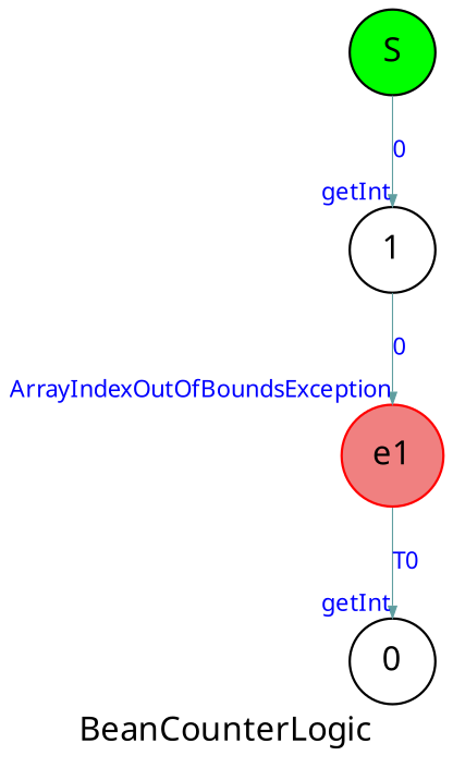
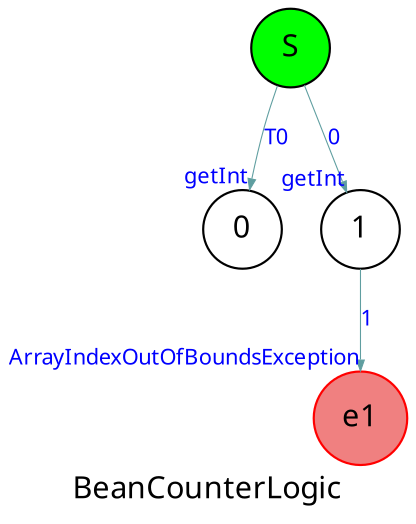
  digraph {
    fontname="Noto Sans"
    label=BeanCounterLogic
    node [fillcolor=white fontname="Noto Sans" shape=circle style=filled]
    edge [arrowhead=normal arrowsize=0.5 color=cadetblue fontcolor=blue fontname="Noto Sans" fontsize=10 headlabel=getInt style="setlinewidth(0.5)"]
    S [fillcolor=green]
    0
    1
    e1 [color=red fillcolor=lightcoral]
-   e1 -> 0 [label=T0]
+   S -> 0 [label=T0]
    S -> 1 [label=0]
-   1 -> e1 [headlabel=ArrayIndexOutOfBoundsException label=0]
+   1 -> e1 [headlabel=ArrayIndexOutOfBoundsException label=1]
  }
